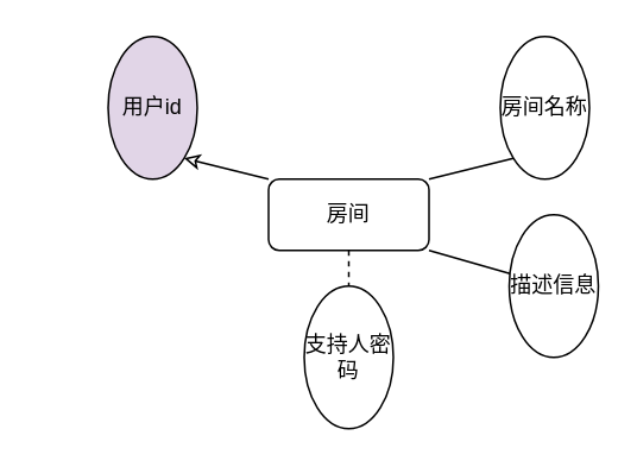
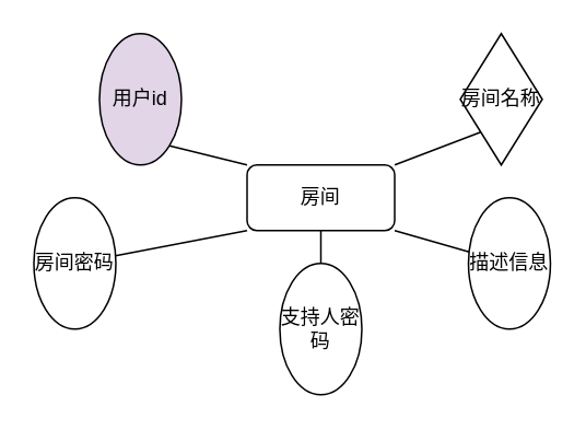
  <mxCell id="0" />
  <mxCell id="1" parent="0" />
- <mxCell id="2" style="rounded=0;orthogonalLoop=1;jettySize=auto;html=1;exitX=0;exitY=0;exitDx=0;exitDy=0;entryX=1;entryY=1;entryDx=0;entryDy=0;endArrow=classic;endFill=0;" parent="1" source="7" target="8" edge="1"><mxGeometry relative="1" as="geometry" /></mxCell>
+ <mxCell id="2" style="rounded=0;orthogonalLoop=1;jettySize=auto;html=1;exitX=0;exitY=0;exitDx=0;exitDy=0;entryX=1;entryY=1;entryDx=0;entryDy=0;endArrow=none;endFill=0;" parent="1" source="7" target="8" edge="1"><mxGeometry relative="1" as="geometry" /></mxCell>
  <mxCell id="3" style="rounded=0;orthogonalLoop=1;jettySize=auto;html=1;exitX=1;exitY=0;exitDx=0;exitDy=0;entryX=0;entryY=1;entryDx=0;entryDy=0;endArrow=none;endFill=0;" parent="1" source="7" target="9" edge="1"><mxGeometry relative="1" as="geometry" /></mxCell>
- <mxCell id="5" style="edgeStyle=none;rounded=0;orthogonalLoop=1;jettySize=auto;html=1;exitX=0.5;exitY=1;exitDx=0;exitDy=0;entryX=0.5;entryY=0;entryDx=0;entryDy=0;endArrow=none;endFill=0;dashed=1;" parent="1" source="7" target="12" edge="1"><mxGeometry relative="1" as="geometry" /></mxCell>
+ <mxCell id="4" style="edgeStyle=none;rounded=0;orthogonalLoop=1;jettySize=auto;html=1;exitX=0;exitY=1;exitDx=0;exitDy=0;endArrow=none;endFill=0;" parent="1" source="7" target="10" edge="1"><mxGeometry relative="1" as="geometry" /></mxCell>
+ <mxCell id="5" style="edgeStyle=none;rounded=0;orthogonalLoop=1;jettySize=auto;html=1;exitX=0.5;exitY=1;exitDx=0;exitDy=0;entryX=0.5;entryY=0;entryDx=0;entryDy=0;endArrow=none;endFill=0;" parent="1" source="7" target="12" edge="1"><mxGeometry relative="1" as="geometry" /></mxCell>
  <mxCell id="6" style="edgeStyle=none;rounded=0;orthogonalLoop=1;jettySize=auto;html=1;exitX=1;exitY=1;exitDx=0;exitDy=0;endArrow=none;endFill=0;" parent="1" source="7" target="11" edge="1"><mxGeometry relative="1" as="geometry" /></mxCell>
  <mxCell id="7" value="房间" style="rounded=1;whiteSpace=wrap;html=1;" parent="1" vertex="1"><mxGeometry x="150" y="100" width="90" height="40" as="geometry" /></mxCell>
  <mxCell id="8" value="用户id" style="ellipse;whiteSpace=wrap;html=1;fillColor=#e1d5e7;" parent="1" vertex="1"><mxGeometry x="60" width="50" height="80" as="geometry" y="20" /></mxCell>
- <mxCell id="9" value="房间名称" style="ellipse;whiteSpace=wrap;html=1;" parent="1" vertex="1"><mxGeometry x="280" width="50" height="80" as="geometry" y="20" /></mxCell>
+ <mxCell id="9" value="房间名称" style="rhombus;whiteSpace=wrap;html=1;" parent="1" vertex="1"><mxGeometry x="280" width="50" height="80" as="geometry" y="20" /></mxCell>
+ <mxCell id="10" value="房间密码" style="ellipse;whiteSpace=wrap;html=1;" parent="1" vertex="1"><mxGeometry x="20" y="120" width="50" height="80" as="geometry" /></mxCell>
  <mxCell id="11" value="描述信息" style="ellipse;whiteSpace=wrap;html=1;" parent="1" vertex="1"><mxGeometry x="285" y="120" width="50" height="80" as="geometry" /></mxCell>
  <mxCell id="12" value="支持人密码" style="ellipse;whiteSpace=wrap;html=1;" parent="1" vertex="1"><mxGeometry x="170" y="160" width="50" height="80" as="geometry" /></mxCell>
